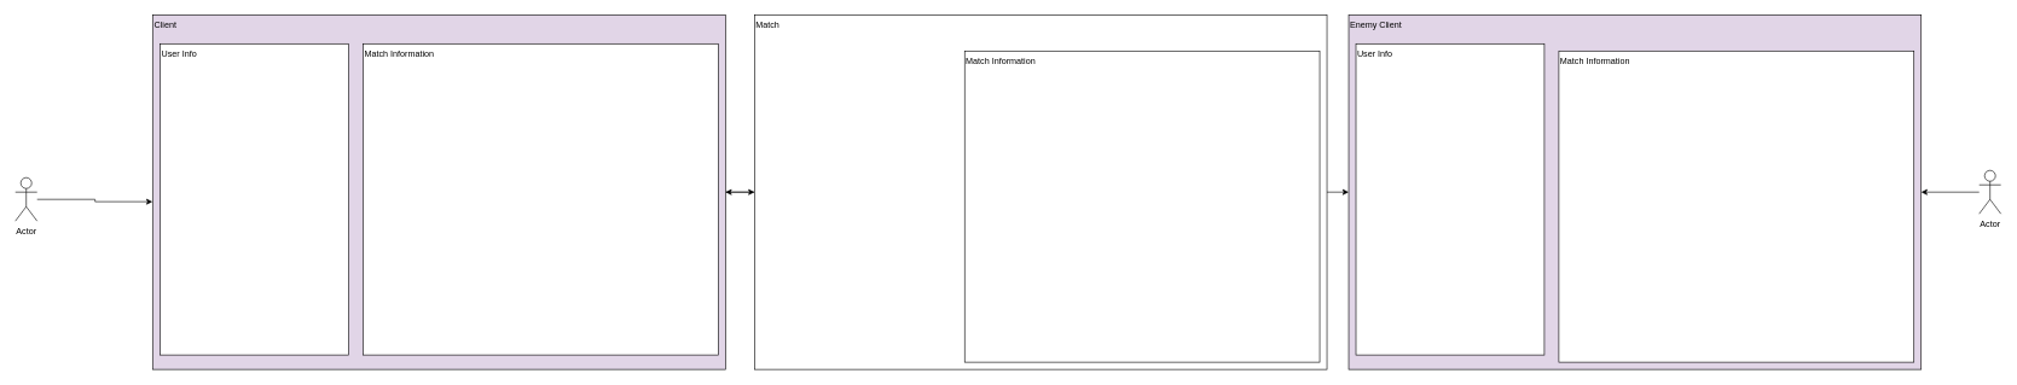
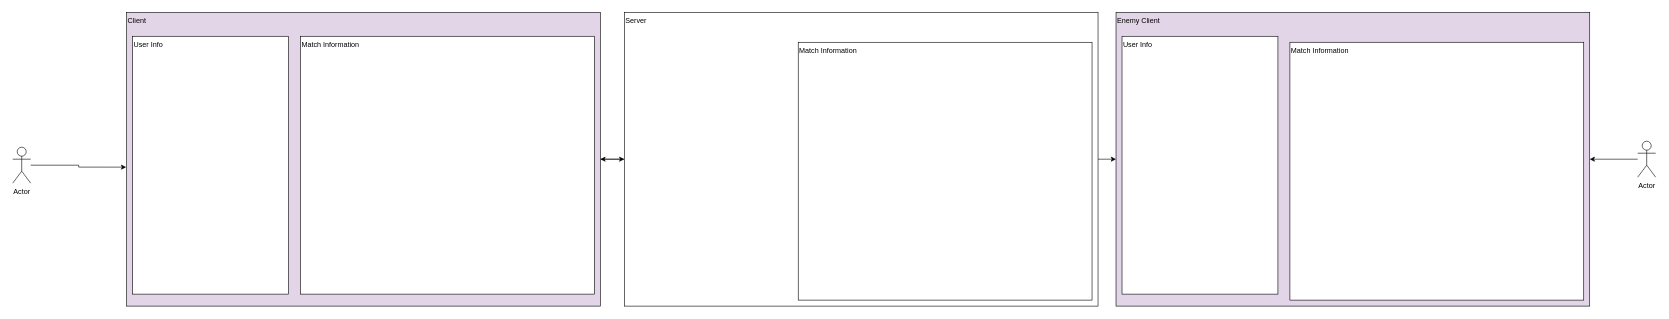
  <mxCell id="0" />
  <mxCell id="1" parent="0" />
  <mxCell id="2" style="edgeStyle=orthogonalEdgeStyle;rounded=0;orthogonalLoop=1;jettySize=auto;html=1;entryX=0;entryY=0.5;entryDx=0;entryDy=0;" edge="1" parent="1" source="3" target="6"><mxGeometry relative="1" as="geometry" /></mxCell>
  <mxCell id="3" value="&lt;div&gt;Client&lt;br&gt;&lt;/div&gt;" style="rounded=0;whiteSpace=wrap;html=1;align=left;verticalAlign=top;fillColor=#e1d5e7;" vertex="1" parent="1"><mxGeometry x="210" y="20" width="790" height="490" as="geometry" /></mxCell>
  <mxCell id="4" style="edgeStyle=orthogonalEdgeStyle;rounded=0;orthogonalLoop=1;jettySize=auto;html=1;entryX=1;entryY=0.5;entryDx=0;entryDy=0;" edge="1" parent="1" source="6" target="3"><mxGeometry relative="1" as="geometry" /></mxCell>
  <mxCell id="5" style="edgeStyle=orthogonalEdgeStyle;rounded=0;orthogonalLoop=1;jettySize=auto;html=1;" edge="1" parent="1" source="6"><mxGeometry relative="1" as="geometry"><mxPoint x="1860" y="265" as="targetPoint" /></mxGeometry></mxCell>
- <mxCell id="6" value="Match" style="rounded=0;whiteSpace=wrap;html=1;align=left;verticalAlign=top;" vertex="1" parent="1"><mxGeometry x="1040" y="20" width="790" height="490" as="geometry" /></mxCell>
+ <mxCell id="6" value="Server" style="rounded=0;whiteSpace=wrap;html=1;align=left;verticalAlign=top;" vertex="1" parent="1"><mxGeometry x="1040" y="20" width="790" height="490" as="geometry" /></mxCell>
  <mxCell id="7" value="&lt;div&gt;Match Information&lt;br&gt;&lt;/div&gt;" style="rounded=0;whiteSpace=wrap;html=1;align=left;verticalAlign=top;" vertex="1" parent="1"><mxGeometry x="1330" y="70" width="490" height="430" as="geometry" /></mxCell>
  <mxCell id="8" value="&lt;div align=&quot;left&quot;&gt;User Info&lt;/div&gt;" style="rounded=0;whiteSpace=wrap;html=1;align=left;verticalAlign=top;" vertex="1" parent="1"><mxGeometry x="220" y="60" width="260" height="430" as="geometry" /></mxCell>
  <mxCell id="9" value="&lt;div&gt;Match Information&lt;br&gt;&lt;/div&gt;" style="rounded=0;whiteSpace=wrap;html=1;align=left;verticalAlign=top;" vertex="1" parent="1"><mxGeometry x="500" y="60" width="490" height="430" as="geometry" /></mxCell>
  <mxCell id="10" value="Enemy Client" style="rounded=0;whiteSpace=wrap;html=1;align=left;verticalAlign=top;fillColor=#e1d5e7;" vertex="1" parent="1"><mxGeometry x="1860" y="20" width="790" height="490" as="geometry" /></mxCell>
  <mxCell id="11" value="Actor" style="shape=umlActor;verticalLabelPosition=bottom;verticalAlign=top;html=1;outlineConnect=0;" vertex="1" parent="1"><mxGeometry x="20" y="245" width="30" height="60" as="geometry" /></mxCell>
  <mxCell id="12" style="edgeStyle=orthogonalEdgeStyle;rounded=0;orthogonalLoop=1;jettySize=auto;html=1;entryX=-0.001;entryY=0.527;entryDx=0;entryDy=0;entryPerimeter=0;" edge="1" parent="1" source="11" target="3"><mxGeometry relative="1" as="geometry" /></mxCell>
  <mxCell id="13" style="edgeStyle=orthogonalEdgeStyle;rounded=0;orthogonalLoop=1;jettySize=auto;html=1;entryX=1;entryY=0.5;entryDx=0;entryDy=0;" edge="1" parent="1" source="14" target="10"><mxGeometry relative="1" as="geometry" /></mxCell>
  <mxCell id="14" value="Actor" style="shape=umlActor;verticalLabelPosition=bottom;verticalAlign=top;html=1;outlineConnect=0;" vertex="1" parent="1"><mxGeometry x="2730" y="235" width="30" height="60" as="geometry" /></mxCell>
  <mxCell id="15" value="&lt;div&gt;Match Information&lt;br&gt;&lt;/div&gt;" style="rounded=0;whiteSpace=wrap;html=1;align=left;verticalAlign=top;" vertex="1" parent="1"><mxGeometry x="2150" y="70" width="490" height="430" as="geometry" /></mxCell>
  <mxCell id="16" value="&lt;div align=&quot;left&quot;&gt;User Info&lt;/div&gt;" style="rounded=0;whiteSpace=wrap;html=1;align=left;verticalAlign=top;" vertex="1" parent="1"><mxGeometry x="1870" y="60" width="260" height="430" as="geometry" /></mxCell>
